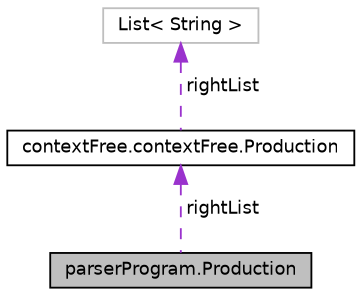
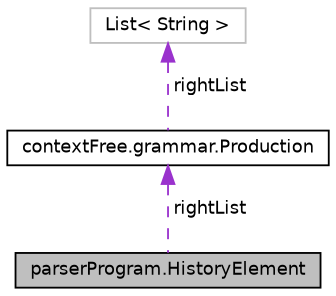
  digraph {
    node [color=black fillcolor=white fontname=Helvetica fontsize=10 shape=record style=filled]
    edge [color=darkorchid3 dir=back fontname=Helvetica fontsize=10 labelfontname=Helvetica labelfontsize=10 style=dashed]
-   n1 [fillcolor=grey75 fontcolor=black height=0.2 label="parserProgram.Production" width=0.4]
-   n2 [height=0.2 label="contextFree.contextFree.Production" width=0.4]
+   n1 [fillcolor=grey75 fontcolor=black height=0.2 label="parserProgram.HistoryElement" width=0.4]
+   n2 [height=0.2 label="contextFree.grammar.Production" width=0.4]
    n3 [color=grey75 height=0.2 label="List\< String \>" width=0.4]
    n2 -> n1 [label=" rightList"]
    n3 -> n2 [label=" rightList"]
  }
